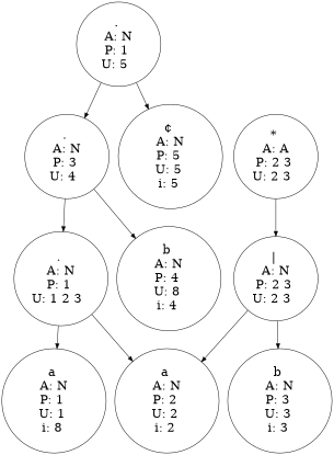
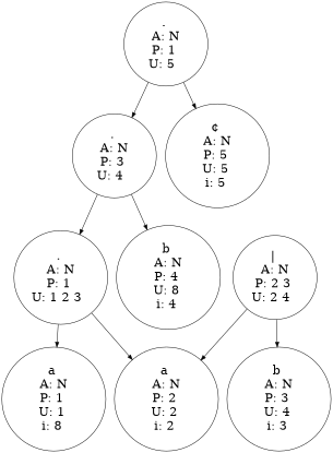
  strict digraph {
    rankdir=TB
    splines=line
    node [fontsize=25 shape=circle]
    n1 [height=0.5 label=". \nA: N\nP: 1 \nU: 5  " width=1.5]
    n2 [height=0.5 label=". \nA: N\nP: 3 \nU: 4  " width=1.5]
    n3 [height=0.5 label="¢ \nA: N\nP: 5 \nU: 5 \ni: 5 " width=1.5]
    n4 [height=0.5 label=". \nA: N\nP: 1 \nU: 1 2 3  " width=1.5]
    n5 [height=0.5 label="b \nA: N\nP: 4 \nU: 8 \ni: 4 " width=1.5]
    n6 [height=0.5 label="a \nA: N\nP: 1 \nU: 1 \ni: 8 " width=1.5]
    n7 [height=0.5 label="a \nA: N\nP: 2 \nU: 2 \ni: 2 " width=1.5]
-   n8 [height=0.5 label="* \nA: A\nP: 2 3 \nU: 2 3  " width=1.5]
-   n9 [height=0.5 label="| \nA: N\nP: 2 3 \nU: 2 3  " width=1.5]
-   n10 [height=0.5 label="b \nA: N\nP: 3 \nU: 3 \ni: 3 " width=1.5]
+   n9 [height=0.5 label="| \nA: N\nP: 2 3 \nU: 2 4  " width=1.5]
+   n10 [height=0.5 label="b \nA: N\nP: 3 \nU: 4 \ni: 3 " width=1.5]
    n1 -> n2
    n1 -> n3
    n2 -> n4
    n2 -> n5
    n4 -> n6
    n4 -> n7
-   n8 -> n9
    n9 -> n7
    n9 -> n10
  }
